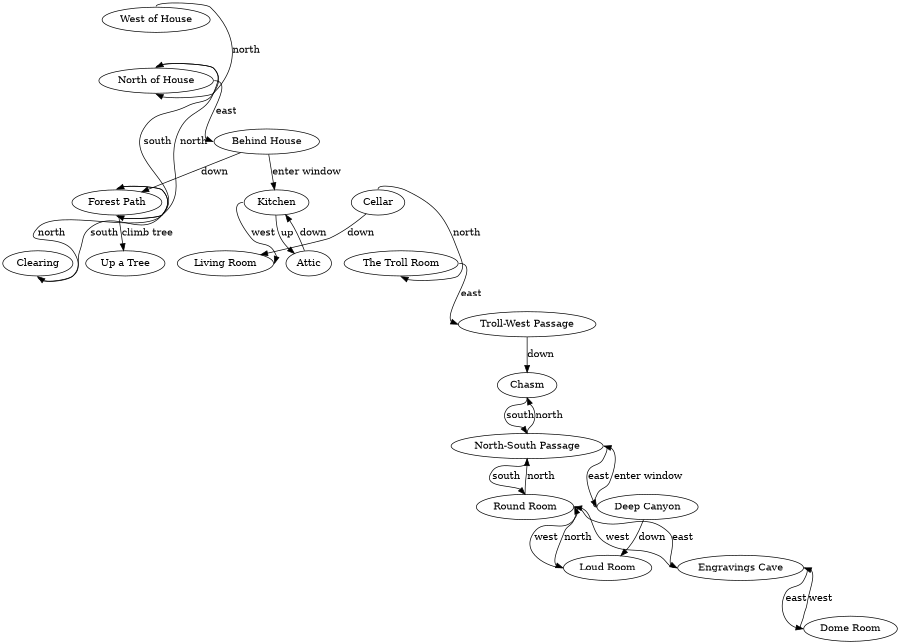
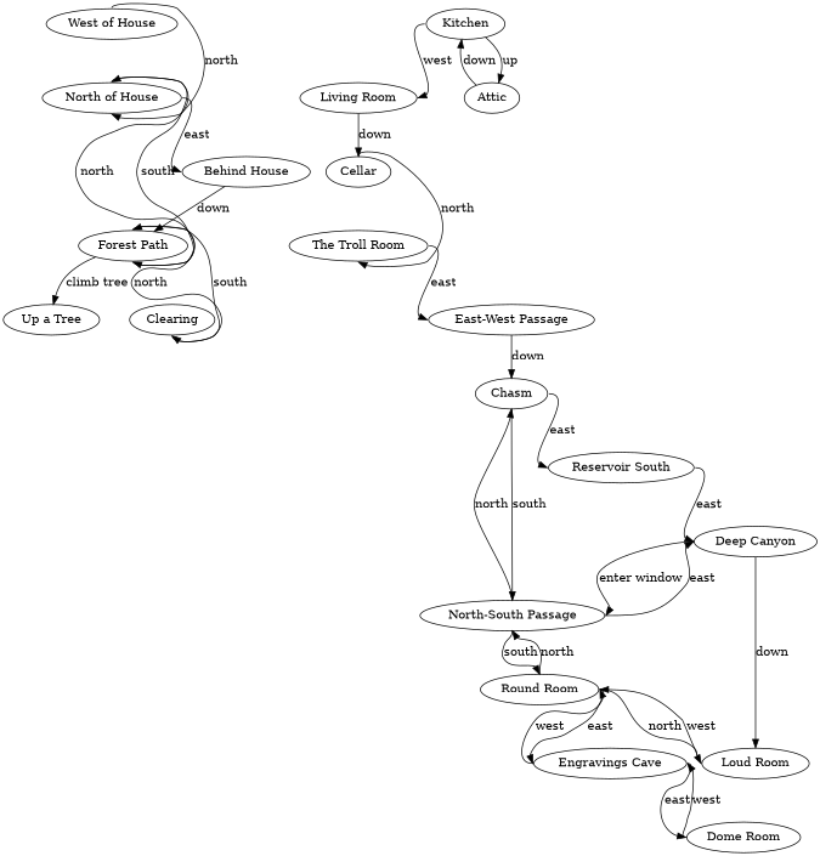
  digraph {
    "West of House"
    "North of House"
    "Forest Path"
    "Behind House"
    "Up a Tree"
    Clearing
    Kitchen
    Attic
    "Living Room"
    Cellar
    "The Troll Room"
-   "East-West Passage" [label="Troll-West Passage"]
+   "East-West Passage"
    Chasm
+   "Reservoir South"
    "North-South Passage"
    "Deep Canyon"
    "Round Room"
    "Loud Room"
    "Engravings Cave"
    "Dome Room"
    "West of House" -> "North of House" [headport=s label=north tailport=n]
    "North of House" -> "Forest Path" [headport=s label=north tailport=n]
    "North of House" -> "Behind House" [headport=w label=east tailport=e]
    "Forest Path" -> "North of House" [headport=n label=south tailport=s]
    "Forest Path" -> "Up a Tree" [label="climb tree"]
    "Forest Path" -> Clearing [headport=s label=north tailport=n]
    "Behind House" -> "Forest Path" [label=down]
-   "Behind House" -> Kitchen [label="enter window"]
    Clearing -> "Forest Path" [headport=n label=south tailport=s]
    Kitchen -> Attic [label=up]
    Kitchen -> "Living Room" [headport=e label=west tailport=w]
    Attic -> Kitchen [label=down]
-   Cellar -> "Living Room" [label=down]
+   "Living Room" -> Cellar [label=down]
    Cellar -> "The Troll Room" [headport=s label=north tailport=n]
    "The Troll Room" -> "East-West Passage" [headport=w label=east tailport=e]
    "East-West Passage" -> Chasm [label=down]
+   Chasm -> "Reservoir South" [headport=w label=east tailport=e]
    Chasm -> "North-South Passage" [headport=n label=south tailport=s]
+   "Reservoir South" -> "Deep Canyon" [headport=w label=east tailport=e]
    "North-South Passage" -> Chasm [headport=s label=north tailport=n]
    "North-South Passage" -> "Deep Canyon" [headport=w label=east tailport=e]
    "North-South Passage" -> "Round Room" [headport=n label=south tailport=s]
    "Deep Canyon" -> "North-South Passage" [headport=e label="enter window" tailport=w]
    "Deep Canyon" -> "Loud Room" [label=down]
    "Round Room" -> "North-South Passage" [headport=s label=north tailport=n]
    "Round Room" -> "Loud Room" [headport=w label=north tailport=e]
    "Round Room" -> "Engravings Cave" [headport=w label=east tailport=e]
    "Loud Room" -> "Round Room" [headport=e label=west tailport=w]
    "Engravings Cave" -> "Round Room" [headport=e label=west tailport=w]
    "Engravings Cave" -> "Dome Room" [headport=w label=east tailport=e]
    "Dome Room" -> "Engravings Cave" [headport=e label=west tailport=w]
  }
